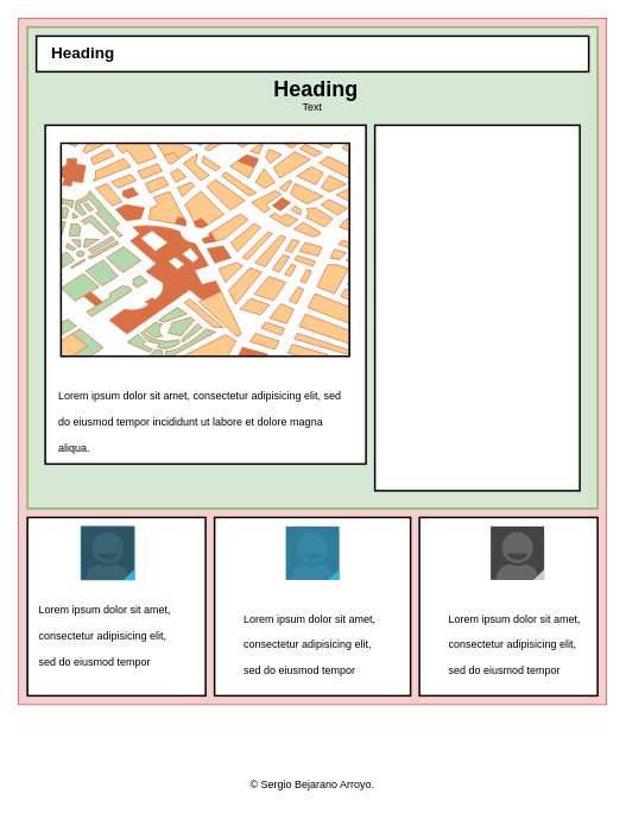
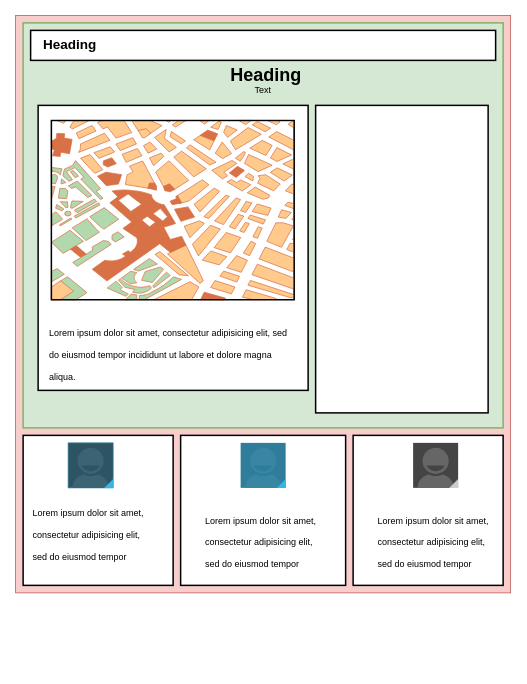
  <mxCell id="0" />
  <mxCell id="1" parent="0" />
  <mxCell id="2" value="" style="rounded=0;whiteSpace=wrap;html=1;fillColor=#f8cecc;strokeColor=#b85450;" vertex="1" parent="1"><mxGeometry x="20" y="20" width="660" height="770" as="geometry" /></mxCell>
  <mxCell id="3" value="" style="rounded=0;whiteSpace=wrap;html=1;strokeWidth=2;fillColor=#d5e8d4;strokeColor=#82b366;" parent="1" vertex="1"><mxGeometry x="30" y="30" width="640" height="540" as="geometry" /></mxCell>
  <mxCell id="4" value="" style="rounded=0;whiteSpace=wrap;html=1;strokeWidth=2;" parent="1" vertex="1"><mxGeometry x="40" y="40" width="620" height="40" as="geometry" /></mxCell>
  <mxCell id="5" value="" style="rounded=0;whiteSpace=wrap;html=1;strokeWidth=2;" parent="1" vertex="1"><mxGeometry x="50" y="140" width="360" height="380" as="geometry" /></mxCell>
  <mxCell id="6" value="" style="rounded=0;whiteSpace=wrap;html=1;strokeWidth=2;" parent="1" vertex="1"><mxGeometry x="420" y="140" width="230" height="410" as="geometry" /></mxCell>
  <mxCell id="7" value="&lt;h1&gt;&lt;span style=&quot;font-size: 12px ; font-weight: normal&quot;&gt;Lorem ipsum dolor sit amet, consectetur adipisicing elit, sed do eiusmod tempor incididunt ut labore et dolore magna aliqua.&lt;/span&gt;&lt;br&gt;&lt;/h1&gt;" style="text;html=1;strokeColor=none;fillColor=none;spacing=5;spacingTop=-20;whiteSpace=wrap;overflow=hidden;rounded=0;" parent="1" vertex="1"><mxGeometry x="60" y="420" width="330" height="90" as="geometry" /></mxCell>
  <mxCell id="8" value="&lt;h1 style=&quot;text-align: center&quot;&gt;&amp;nbsp;Heading&amp;nbsp;&lt;/h1&gt;" style="text;html=1;strokeColor=none;fillColor=none;spacing=5;spacingTop=-20;whiteSpace=wrap;overflow=hidden;rounded=0;" parent="1" vertex="1"><mxGeometry x="295" y="80" width="110" height="40" as="geometry" /></mxCell>
  <mxCell id="9" value="&lt;h1 style=&quot;color: rgb(0 , 0 , 0) ; font-family: &amp;#34;helvetica&amp;#34; ; font-style: normal ; letter-spacing: normal ; text-indent: 0px ; text-transform: none ; word-spacing: 0px ; background-color: rgb(255 , 255 , 255) ; text-align: center&quot;&gt;&lt;font style=&quot;font-size: 18px&quot;&gt;&amp;nbsp;Heading&amp;nbsp;&lt;/font&gt;&lt;/h1&gt;" style="text;whiteSpace=wrap;html=1;" parent="1" vertex="1"><mxGeometry x="50" y="20" width="120" height="40" as="geometry" /></mxCell>
  <mxCell id="10" value="Text" style="text;html=1;strokeColor=none;fillColor=none;align=center;verticalAlign=middle;whiteSpace=wrap;rounded=0;" parent="1" vertex="1"><mxGeometry x="330" y="110" width="40" height="20" as="geometry" /></mxCell>
  <mxCell id="11" value="" style="rounded=0;whiteSpace=wrap;html=1;strokeWidth=2;" parent="1" vertex="1"><mxGeometry x="30" y="580" width="200" height="200" as="geometry" /></mxCell>
  <mxCell id="12" value="" style="rounded=0;whiteSpace=wrap;html=1;strokeWidth=2;" parent="1" vertex="1"><mxGeometry x="470" y="580" width="200" height="200" as="geometry" /></mxCell>
  <mxCell id="13" value="" style="rounded=0;whiteSpace=wrap;html=1;strokeWidth=2;" parent="1" vertex="1"><mxGeometry x="240" y="580" width="220" height="200" as="geometry" /></mxCell>
  <mxCell id="14" value="" style="verticalLabelPosition=bottom;verticalAlign=top;html=1;shadow=0;dashed=0;strokeWidth=1;shape=mxgraph.android.contact_badge_focused;" parent="1" vertex="1"><mxGeometry x="90" y="590" width="60" height="60" as="geometry" /></mxCell>
  <mxCell id="15" value="" style="verticalLabelPosition=bottom;verticalAlign=top;html=1;shadow=0;dashed=0;strokeWidth=1;shape=mxgraph.android.contact_badge_pressed;" parent="1" vertex="1"><mxGeometry x="320" y="590" width="60" height="60" as="geometry" /></mxCell>
  <mxCell id="16" value="" style="verticalLabelPosition=bottom;verticalAlign=top;html=1;shadow=0;dashed=0;strokeWidth=1;shape=mxgraph.android.contact_badge_normal;" parent="1" vertex="1"><mxGeometry x="550" y="590" width="60" height="60" as="geometry" /></mxCell>
  <mxCell id="17" value="&lt;h1&gt;&lt;span style=&quot;font-size: 12px ; font-weight: normal&quot;&gt;Lorem ipsum dolor sit amet, consectetur adipisicing elit, sed do eiusmod tempor incididunt ut labore et dolore magna aliqua.&lt;/span&gt;&lt;br&gt;&lt;/h1&gt;" style="text;html=1;strokeColor=none;fillColor=none;spacing=5;spacingTop=-20;whiteSpace=wrap;overflow=hidden;rounded=0;" parent="1" vertex="1"><mxGeometry x="37.5" y="660" width="165" height="90" as="geometry" /></mxCell>
  <mxCell id="18" value="&lt;h1&gt;&lt;span style=&quot;font-size: 12px ; font-weight: normal&quot;&gt;Lorem ipsum dolor sit amet, consectetur adipisicing elit, sed do eiusmod tempor incididunt ut labore et dolore magna aliqua.&lt;/span&gt;&lt;br&gt;&lt;/h1&gt;" style="text;html=1;strokeColor=none;fillColor=none;spacing=5;spacingTop=-20;whiteSpace=wrap;overflow=hidden;rounded=0;" parent="1" vertex="1"><mxGeometry x="267.5" y="670" width="165" height="90" as="geometry" /></mxCell>
  <mxCell id="19" value="&lt;h1&gt;&lt;span style=&quot;font-size: 12px ; font-weight: normal&quot;&gt;Lorem ipsum dolor sit amet, consectetur adipisicing elit, sed do eiusmod tempor incididunt ut labore et dolore magna aliqua.&lt;/span&gt;&lt;br&gt;&lt;/h1&gt;" style="text;html=1;strokeColor=none;fillColor=none;spacing=5;spacingTop=-20;whiteSpace=wrap;overflow=hidden;rounded=0;" parent="1" vertex="1"><mxGeometry x="497.5" y="670" width="165" height="90" as="geometry" /></mxCell>
  <mxCell id="20" value="" style="verticalLabelPosition=bottom;shadow=0;dashed=0;align=center;html=1;verticalAlign=top;strokeWidth=1;shape=mxgraph.mockup.misc.map;" parent="1" vertex="1"><mxGeometry x="67.5" y="160" width="325" height="240" as="geometry" /></mxCell>
- <mxCell id="21" value="© Sergio Bejarano Arroyo." style="text;html=1;strokeColor=none;fillColor=none;align=center;verticalAlign=middle;whiteSpace=wrap;rounded=0;" parent="1" vertex="1"><mxGeometry x="245" y="870" width="210" height="20" as="geometry" /></mxCell>
